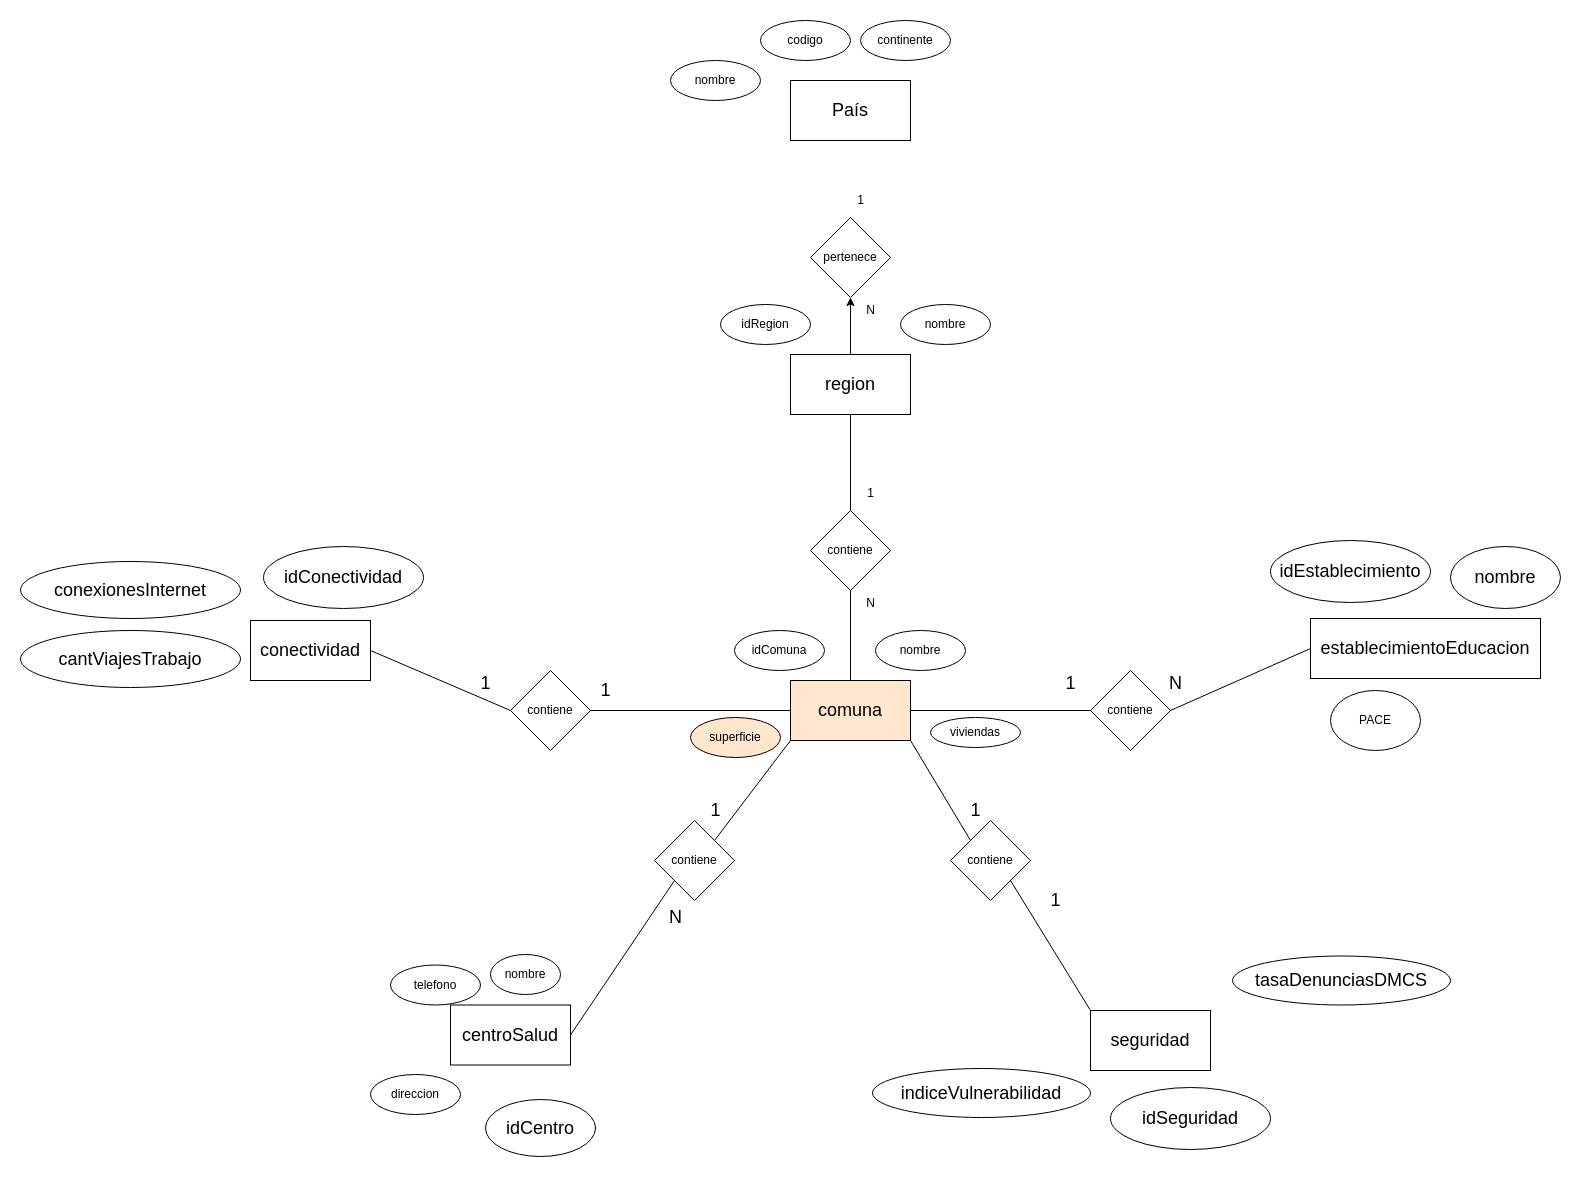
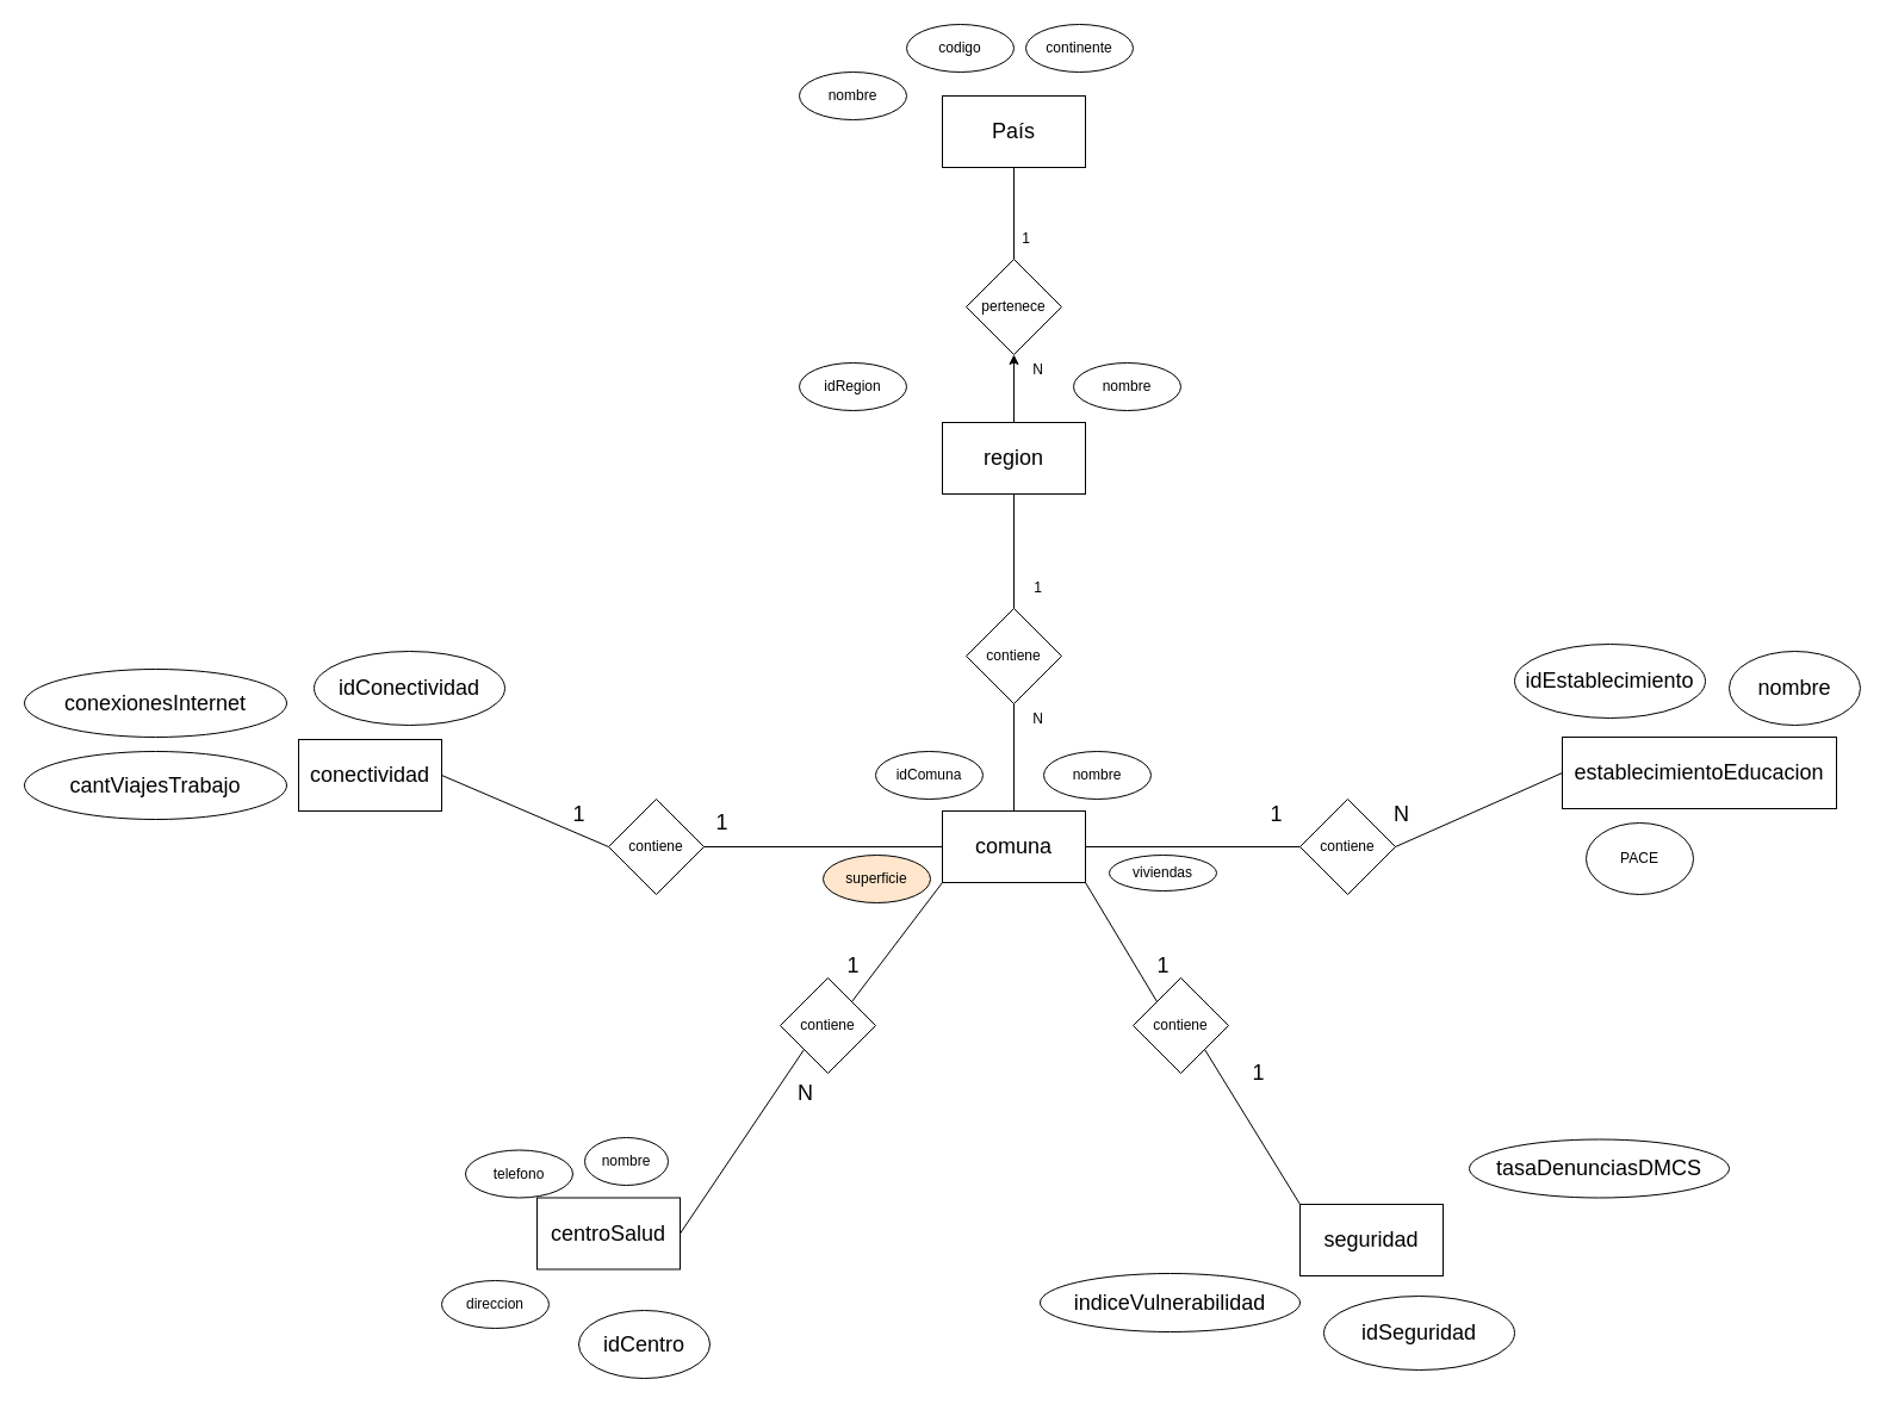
  <mxCell id="0" />
  <mxCell id="1" parent="0" />
  <mxCell id="2" value="&lt;font style=&quot;font-size: 18px;&quot;&gt;País&lt;/font&gt;" style="rounded=0;whiteSpace=wrap;html=1;" parent="1" vertex="1"><mxGeometry x="790" y="80" width="120" height="60" as="geometry" /></mxCell>
  <mxCell id="3" value="&lt;font style=&quot;font-size: 18px;&quot;&gt;region&lt;/font&gt;" style="rounded=0;whiteSpace=wrap;html=1;" parent="1" vertex="1"><mxGeometry x="790" y="354" width="120" height="60" as="geometry" /></mxCell>
- <mxCell id="4" value="&lt;font style=&quot;font-size: 18px;&quot;&gt;comuna&lt;/font&gt;" style="rounded=0;whiteSpace=wrap;html=1;fillColor=#ffe6cc;" parent="1" vertex="1"><mxGeometry x="790" y="680" width="120" height="60" as="geometry" /></mxCell>
+ <mxCell id="4" value="&lt;font style=&quot;font-size: 18px;&quot;&gt;comuna&lt;/font&gt;" style="rounded=0;whiteSpace=wrap;html=1;" parent="1" vertex="1"><mxGeometry x="790" y="680" width="120" height="60" as="geometry" /></mxCell>
  <mxCell id="5" value="nombre" style="ellipse;whiteSpace=wrap;html=1;" parent="1" vertex="1"><mxGeometry x="670" y="60" width="90" height="40" as="geometry" /></mxCell>
  <mxCell id="6" value="codigo" style="ellipse;whiteSpace=wrap;html=1;" parent="1" vertex="1"><mxGeometry x="760" y="20" width="90" height="40" as="geometry" /></mxCell>
  <mxCell id="7" value="continente" style="ellipse;whiteSpace=wrap;html=1;" parent="1" vertex="1"><mxGeometry x="860" y="20" width="90" height="40" as="geometry" /></mxCell>
  <mxCell id="8" value="nombre" style="ellipse;whiteSpace=wrap;html=1;" parent="1" vertex="1"><mxGeometry x="900" y="304" width="90" height="40" as="geometry" /></mxCell>
- <mxCell id="9" value="idRegion" style="ellipse;whiteSpace=wrap;html=1;" parent="1" vertex="1"><mxGeometry x="720" y="304" width="90" height="40" as="geometry" /></mxCell>
+ <mxCell id="9" value="idRegion" style="ellipse;whiteSpace=wrap;html=1;" parent="1" vertex="1"><mxGeometry x="670" y="304" width="90" height="40" as="geometry" /></mxCell>
  <mxCell id="10" value="nombre" style="ellipse;whiteSpace=wrap;html=1;" parent="1" vertex="1"><mxGeometry x="875" y="630" width="90" height="40" as="geometry" /></mxCell>
  <mxCell id="11" value="idComuna" style="ellipse;whiteSpace=wrap;html=1;" parent="1" vertex="1"><mxGeometry x="734" y="630" width="90" height="40" as="geometry" /></mxCell>
  <mxCell id="12" value="contiene" style="rhombus;whiteSpace=wrap;html=1;" parent="1" vertex="1"><mxGeometry x="810" y="510" width="80" height="80" as="geometry" /></mxCell>
  <mxCell id="13" value="pertenece" style="rhombus;whiteSpace=wrap;html=1;" parent="1" vertex="1"><mxGeometry x="810" y="217" width="80" height="80" as="geometry" /></mxCell>
+ <mxCell id="14" value="" style="endArrow=none;html=1;rounded=0;entryX=0.5;entryY=1;entryDx=0;entryDy=0;exitX=0.5;exitY=0;exitDx=0;exitDy=0;" parent="1" source="13" target="2" edge="1"><mxGeometry width="50" height="50" relative="1" as="geometry"><mxPoint x="780" y="447" as="sourcePoint" /><mxPoint x="830" y="397" as="targetPoint" /></mxGeometry></mxCell>
  <mxCell id="15" value="" style="endArrow=classic;html=1;rounded=0;entryX=0.5;entryY=1;entryDx=0;entryDy=0;exitX=0.5;exitY=0;exitDx=0;exitDy=0;" parent="1" source="3" target="13" edge="1"><mxGeometry width="50" height="50" relative="1" as="geometry"><mxPoint x="780" y="380" as="sourcePoint" /><mxPoint x="830" y="330" as="targetPoint" /></mxGeometry></mxCell>
  <mxCell id="16" value="" style="endArrow=none;html=1;rounded=0;entryX=0.5;entryY=1;entryDx=0;entryDy=0;exitX=0.5;exitY=0;exitDx=0;exitDy=0;" parent="1" source="4" target="12" edge="1"><mxGeometry width="50" height="50" relative="1" as="geometry"><mxPoint x="780" y="590" as="sourcePoint" /><mxPoint x="830" y="540" as="targetPoint" /></mxGeometry></mxCell>
  <mxCell id="17" value="" style="endArrow=none;html=1;rounded=0;entryX=0.5;entryY=1;entryDx=0;entryDy=0;exitX=0.5;exitY=0;exitDx=0;exitDy=0;" parent="1" source="12" target="3" edge="1"><mxGeometry width="50" height="50" relative="1" as="geometry"><mxPoint x="780" y="590" as="sourcePoint" /><mxPoint x="830" y="540" as="targetPoint" /></mxGeometry></mxCell>
  <mxCell id="18" value="1" style="text;html=1;align=center;verticalAlign=middle;resizable=0;points=[];autosize=1;strokeColor=none;fillColor=none;" parent="1" vertex="1"><mxGeometry x="845" y="185" width="30" height="30" as="geometry" /></mxCell>
  <mxCell id="19" value="N" style="text;html=1;align=center;verticalAlign=middle;resizable=0;points=[];autosize=1;strokeColor=none;fillColor=none;" parent="1" vertex="1"><mxGeometry x="855" y="295" width="30" height="30" as="geometry" /></mxCell>
  <mxCell id="20" value="1" style="text;html=1;align=center;verticalAlign=middle;resizable=0;points=[];autosize=1;strokeColor=none;fillColor=none;" parent="1" vertex="1"><mxGeometry x="855" y="478" width="30" height="30" as="geometry" /></mxCell>
  <mxCell id="21" value="N" style="text;html=1;align=center;verticalAlign=middle;resizable=0;points=[];autosize=1;strokeColor=none;fillColor=none;" parent="1" vertex="1"><mxGeometry x="855" y="588" width="30" height="30" as="geometry" /></mxCell>
  <mxCell id="22" value="&lt;span style=&quot;font-size: 18px;&quot;&gt;establecimientoEducacion&lt;/span&gt;" style="rounded=0;whiteSpace=wrap;html=1;" parent="1" vertex="1"><mxGeometry x="1310" y="618" width="230" height="60" as="geometry" /></mxCell>
  <mxCell id="23" value="&lt;font style=&quot;font-size: 18px;&quot;&gt;seguridad&lt;/font&gt;" style="rounded=0;whiteSpace=wrap;html=1;" parent="1" vertex="1"><mxGeometry x="1090" y="1010" width="120" height="60" as="geometry" /></mxCell>
  <mxCell id="24" value="&lt;span style=&quot;font-size: 18px;&quot;&gt;centroSalud&lt;/span&gt;" style="rounded=0;whiteSpace=wrap;html=1;" parent="1" vertex="1"><mxGeometry x="450" y="1004.5" width="120" height="60" as="geometry" /></mxCell>
  <mxCell id="25" value="&lt;font style=&quot;font-size: 18px;&quot;&gt;conectividad&lt;/font&gt;" style="rounded=0;whiteSpace=wrap;html=1;" parent="1" vertex="1"><mxGeometry x="250" y="620" width="120" height="60" as="geometry" /></mxCell>
  <mxCell id="26" value="contiene" style="rhombus;whiteSpace=wrap;html=1;" parent="1" vertex="1"><mxGeometry x="510" y="670" width="80" height="80" as="geometry" /></mxCell>
  <mxCell id="27" value="contiene" style="rhombus;whiteSpace=wrap;html=1;" parent="1" vertex="1"><mxGeometry x="1090" y="670" width="80" height="80" as="geometry" /></mxCell>
  <mxCell id="28" value="contiene" style="rhombus;whiteSpace=wrap;html=1;" parent="1" vertex="1"><mxGeometry x="654" y="820" width="80" height="80" as="geometry" /></mxCell>
  <mxCell id="29" value="contiene" style="rhombus;whiteSpace=wrap;html=1;" parent="1" vertex="1"><mxGeometry x="950" y="820" width="80" height="80" as="geometry" /></mxCell>
  <mxCell id="30" value="&lt;span style=&quot;font-size: 18px;&quot;&gt;tasaDenunciasDMCS&lt;/span&gt;" style="ellipse;whiteSpace=wrap;html=1;" parent="1" vertex="1"><mxGeometry x="1232" y="955.5" width="218" height="49" as="geometry" /></mxCell>
  <mxCell id="31" value="&lt;span style=&quot;font-size: 18px;&quot;&gt;conexionesInternet&lt;/span&gt;" style="ellipse;whiteSpace=wrap;html=1;" parent="1" vertex="1"><mxGeometry x="20" y="561" width="220" height="57" as="geometry" /></mxCell>
  <mxCell id="32" value="&lt;span style=&quot;font-size: 18px;&quot;&gt;nombre&lt;/span&gt;" style="ellipse;whiteSpace=wrap;html=1;" parent="1" vertex="1"><mxGeometry x="1450" y="546" width="110" height="62" as="geometry" /></mxCell>
  <mxCell id="33" value="PACE" style="ellipse;whiteSpace=wrap;html=1;" parent="1" vertex="1"><mxGeometry x="1330" y="690" width="90" height="60" as="geometry" /></mxCell>
  <mxCell id="34" value="" style="endArrow=none;html=1;rounded=0;exitX=1;exitY=0.5;exitDx=0;exitDy=0;entryX=0;entryY=0.5;entryDx=0;entryDy=0;" parent="1" source="4" target="27" edge="1"><mxGeometry width="50" height="50" relative="1" as="geometry"><mxPoint x="970" y="740" as="sourcePoint" /><mxPoint x="1020" y="690" as="targetPoint" /></mxGeometry></mxCell>
  <mxCell id="35" value="" style="endArrow=none;html=1;rounded=0;exitX=1;exitY=0.5;exitDx=0;exitDy=0;entryX=0;entryY=0.5;entryDx=0;entryDy=0;" parent="1" source="27" target="22" edge="1"><mxGeometry width="50" height="50" relative="1" as="geometry"><mxPoint x="970" y="740" as="sourcePoint" /><mxPoint x="1020" y="690" as="targetPoint" /></mxGeometry></mxCell>
  <mxCell id="36" value="&lt;font style=&quot;font-size: 18px;&quot;&gt;1&lt;/font&gt;" style="text;html=1;align=center;verticalAlign=middle;resizable=0;points=[];autosize=1;strokeColor=none;fillColor=none;" parent="1" vertex="1"><mxGeometry x="1055" y="663" width="30" height="40" as="geometry" /></mxCell>
  <mxCell id="37" value="&lt;font style=&quot;font-size: 18px;&quot;&gt;N&lt;/font&gt;" style="text;html=1;align=center;verticalAlign=middle;resizable=0;points=[];autosize=1;strokeColor=none;fillColor=none;" parent="1" vertex="1"><mxGeometry x="1155" y="663" width="40" height="40" as="geometry" /></mxCell>
  <mxCell id="38" value="" style="endArrow=none;html=1;rounded=0;entryX=1;entryY=1;entryDx=0;entryDy=0;exitX=0;exitY=0;exitDx=0;exitDy=0;" parent="1" source="29" target="4" edge="1"><mxGeometry width="50" height="50" relative="1" as="geometry"><mxPoint x="970" y="990" as="sourcePoint" /><mxPoint x="1020" y="940" as="targetPoint" /></mxGeometry></mxCell>
  <mxCell id="39" value="" style="endArrow=none;html=1;rounded=0;entryX=1;entryY=1;entryDx=0;entryDy=0;exitX=0;exitY=0;exitDx=0;exitDy=0;" parent="1" source="23" target="29" edge="1"><mxGeometry width="50" height="50" relative="1" as="geometry"><mxPoint x="970" y="990" as="sourcePoint" /><mxPoint x="1020" y="940" as="targetPoint" /></mxGeometry></mxCell>
  <mxCell id="40" value="&lt;font style=&quot;font-size: 18px;&quot;&gt;1&lt;/font&gt;" style="text;html=1;align=center;verticalAlign=middle;resizable=0;points=[];autosize=1;strokeColor=none;fillColor=none;" parent="1" vertex="1"><mxGeometry x="960" y="790" width="30" height="40" as="geometry" /></mxCell>
  <mxCell id="41" value="&lt;font style=&quot;font-size: 18px;&quot;&gt;1&lt;/font&gt;" style="text;html=1;align=center;verticalAlign=middle;resizable=0;points=[];autosize=1;strokeColor=none;fillColor=none;" parent="1" vertex="1"><mxGeometry x="1040" y="880" width="30" height="40" as="geometry" /></mxCell>
  <mxCell id="42" value="" style="endArrow=none;html=1;rounded=0;entryX=0;entryY=1;entryDx=0;entryDy=0;exitX=1;exitY=0;exitDx=0;exitDy=0;" parent="1" source="28" target="4" edge="1"><mxGeometry width="50" height="50" relative="1" as="geometry"><mxPoint x="700" y="900" as="sourcePoint" /><mxPoint x="750" y="850" as="targetPoint" /></mxGeometry></mxCell>
  <mxCell id="43" value="" style="endArrow=none;html=1;rounded=0;exitX=1;exitY=0.5;exitDx=0;exitDy=0;entryX=0;entryY=1;entryDx=0;entryDy=0;" parent="1" source="24" target="28" edge="1"><mxGeometry width="50" height="50" relative="1" as="geometry"><mxPoint x="700" y="900" as="sourcePoint" /><mxPoint x="750" y="850" as="targetPoint" /></mxGeometry></mxCell>
  <mxCell id="44" value="&lt;font style=&quot;font-size: 18px;&quot;&gt;1&lt;/font&gt;" style="text;html=1;align=center;verticalAlign=middle;resizable=0;points=[];autosize=1;strokeColor=none;fillColor=none;" parent="1" vertex="1"><mxGeometry x="700" y="790" width="30" height="40" as="geometry" /></mxCell>
  <mxCell id="45" value="&lt;font style=&quot;font-size: 18px;&quot;&gt;N&lt;/font&gt;" style="text;html=1;align=center;verticalAlign=middle;resizable=0;points=[];autosize=1;strokeColor=none;fillColor=none;" parent="1" vertex="1"><mxGeometry x="655" y="897" width="40" height="40" as="geometry" /></mxCell>
  <mxCell id="46" value="" style="endArrow=none;html=1;rounded=0;entryX=0;entryY=0.5;entryDx=0;entryDy=0;exitX=1;exitY=0.5;exitDx=0;exitDy=0;" parent="1" source="25" target="26" edge="1"><mxGeometry width="50" height="50" relative="1" as="geometry"><mxPoint x="580" y="820" as="sourcePoint" /><mxPoint x="630" y="770" as="targetPoint" /></mxGeometry></mxCell>
  <mxCell id="47" value="" style="endArrow=none;html=1;rounded=0;entryX=0;entryY=0.5;entryDx=0;entryDy=0;exitX=1;exitY=0.5;exitDx=0;exitDy=0;" parent="1" source="26" target="4" edge="1"><mxGeometry width="50" height="50" relative="1" as="geometry"><mxPoint x="580" y="820" as="sourcePoint" /><mxPoint x="630" y="770" as="targetPoint" /></mxGeometry></mxCell>
  <mxCell id="48" value="&lt;font style=&quot;font-size: 18px;&quot;&gt;1&lt;/font&gt;" style="text;html=1;align=center;verticalAlign=middle;resizable=0;points=[];autosize=1;strokeColor=none;fillColor=none;" parent="1" vertex="1"><mxGeometry x="590" y="670" width="30" height="40" as="geometry" /></mxCell>
  <mxCell id="49" value="&lt;font style=&quot;font-size: 18px;&quot;&gt;1&lt;/font&gt;" style="text;html=1;align=center;verticalAlign=middle;resizable=0;points=[];autosize=1;strokeColor=none;fillColor=none;" parent="1" vertex="1"><mxGeometry x="470" y="663" width="30" height="40" as="geometry" /></mxCell>
  <mxCell id="50" value="&lt;span style=&quot;font-size: 18px;&quot;&gt;cantViajesTrabajo&lt;/span&gt;" style="ellipse;whiteSpace=wrap;html=1;" parent="1" vertex="1"><mxGeometry x="20" y="630" width="220" height="57" as="geometry" /></mxCell>
  <mxCell id="51" value="&lt;span style=&quot;font-size: 18px;&quot;&gt;idConectividad&lt;/span&gt;" style="ellipse;whiteSpace=wrap;html=1;" parent="1" vertex="1"><mxGeometry x="263" y="546" width="160" height="62" as="geometry" /></mxCell>
  <mxCell id="52" value="&lt;span style=&quot;font-size: 18px;&quot;&gt;idCentro&lt;/span&gt;" style="ellipse;whiteSpace=wrap;html=1;" parent="1" vertex="1"><mxGeometry x="485" y="1099" width="110" height="57" as="geometry" /></mxCell>
  <mxCell id="53" value="&lt;span style=&quot;font-size: 18px;&quot;&gt;idSeguridad&lt;/span&gt;" style="ellipse;whiteSpace=wrap;html=1;" parent="1" vertex="1"><mxGeometry x="1110" y="1087" width="160" height="62" as="geometry" /></mxCell>
  <mxCell id="54" value="&lt;span style=&quot;font-size: 18px;&quot;&gt;idEstablecimiento&lt;/span&gt;" style="ellipse;whiteSpace=wrap;html=1;" parent="1" vertex="1"><mxGeometry x="1270" y="540" width="160" height="62" as="geometry" /></mxCell>
  <mxCell id="55" value="viviendas" style="ellipse;whiteSpace=wrap;html=1;" parent="1" vertex="1"><mxGeometry x="930" y="717" width="90" height="30" as="geometry" /></mxCell>
  <mxCell id="56" value="superficie" style="ellipse;whiteSpace=wrap;html=1;fillColor=#ffe6cc;" parent="1" vertex="1"><mxGeometry x="690" y="717" width="90" height="40" as="geometry" /></mxCell>
  <mxCell id="57" value="&lt;span style=&quot;font-size: 18px;&quot;&gt;indiceVulnerabilidad&lt;/span&gt;" style="ellipse;whiteSpace=wrap;html=1;" vertex="1" parent="1"><mxGeometry x="872" y="1068" width="218" height="49" as="geometry" /></mxCell>
  <mxCell id="58" value="nombre" style="ellipse;whiteSpace=wrap;html=1;" vertex="1" parent="1"><mxGeometry x="490" y="954" width="70" height="40" as="geometry" /></mxCell>
  <mxCell id="59" value="telefono" style="ellipse;whiteSpace=wrap;html=1;" vertex="1" parent="1"><mxGeometry x="390" y="964.5" width="90" height="40" as="geometry" /></mxCell>
  <mxCell id="60" value="direccion" style="ellipse;whiteSpace=wrap;html=1;" vertex="1" parent="1"><mxGeometry x="370" y="1074" width="90" height="40" as="geometry" /></mxCell>
